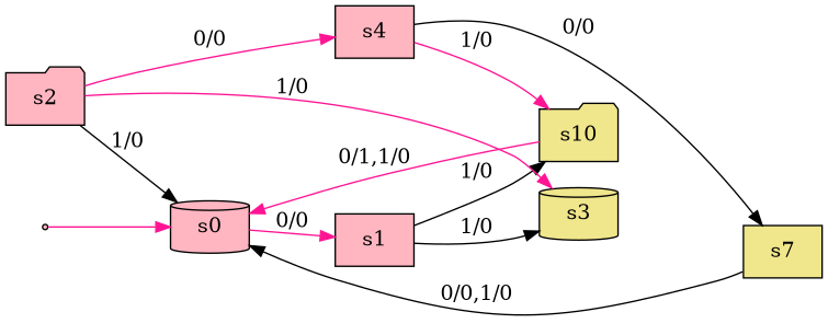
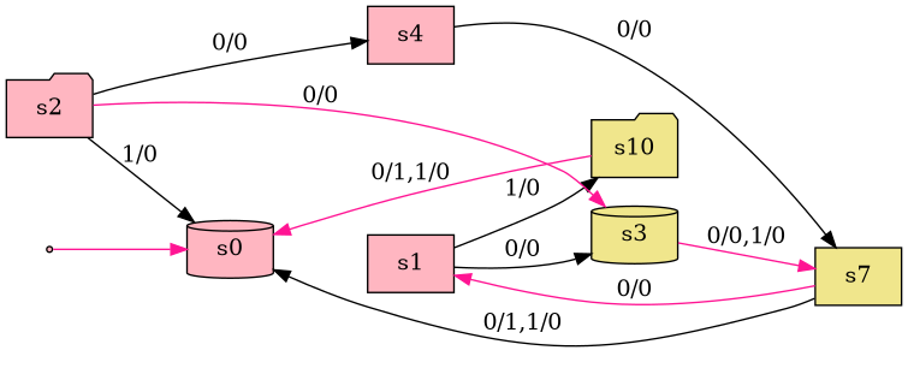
  digraph {
    rankdir=LR
    node [fillcolor=lightpink shape=box style=filled]
    edge [color=deeppink]
    INIT [shape=point]
    n2 [label=s0 shape=cylinder]
    n3 [label=s1]
    n4 [fillcolor=khaki label=s3 shape=cylinder]
    n5 [fillcolor=khaki label=s10 shape=folder]
    n6 [label=s2 shape=folder]
    n7 [label=s4]
    n8 [fillcolor=khaki label=s7]
    INIT -> n2
-   n2 -> n3 [label="0/0"]
-   n3 -> n4 [color=black label="1/0"]
+   n8 -> n3 [label="0/0"]
+   n3 -> n4 [color=black label="0/0"]
    n3 -> n5 [color=black label="1/0"]
+   n4 -> n8 [label="0/0,1/0"]
    n5 -> n2 [label="0/1,1/0"]
    n6 -> n2 [color=black label="1/0"]
-   n6 -> n4 [label="1/0"]
-   n6 -> n7 [label="0/0"]
-   n7 -> n5 [label="1/0"]
+   n6 -> n4 [label="0/0"]
+   n6 -> n7 [color=black label="0/0"]
    n7 -> n8 [color=black label="0/0"]
-   n8 -> n2 [color=black label="0/0,1/0"]
+   n8 -> n2 [color=black label="0/1,1/0"]
  }
